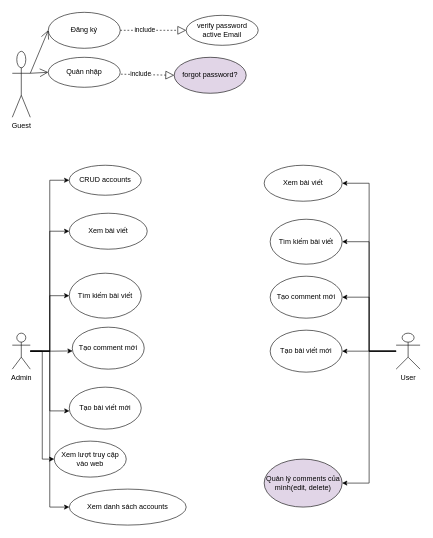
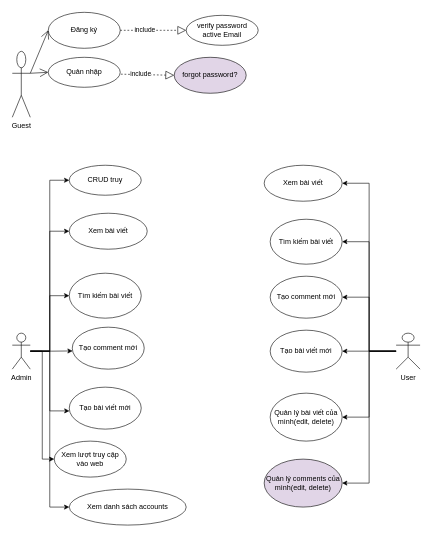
  <mxCell id="0" />
  <mxCell id="1" parent="0" />
  <mxCell id="2" value="Guest" style="shape=umlActor;verticalLabelPosition=bottom;verticalAlign=top;html=1;outlineConnect=0;" parent="1" vertex="1"><mxGeometry x="20" y="85" width="30" height="110" as="geometry" /></mxCell>
  <mxCell id="3" value="Đăng ký" style="ellipse;whiteSpace=wrap;html=1;" parent="1" vertex="1"><mxGeometry x="80" y="20" width="120" height="60" as="geometry" /></mxCell>
  <mxCell id="4" value="Quản nhập" style="ellipse;whiteSpace=wrap;html=1;" parent="1" vertex="1"><mxGeometry x="80" y="95" width="120" height="50" as="geometry" /></mxCell>
  <mxCell id="5" value="Tạo bài viết mới" style="ellipse;whiteSpace=wrap;html=1;" parent="1" vertex="1"><mxGeometry x="115" y="645" width="120" height="70" as="geometry" /></mxCell>
  <mxCell id="6" style="edgeStyle=orthogonalEdgeStyle;rounded=0;orthogonalLoop=1;jettySize=auto;html=1;entryX=1;entryY=0.5;entryDx=0;entryDy=0;" edge="1" parent="1" source="12" target="39"><mxGeometry relative="1" as="geometry" /></mxCell>
  <mxCell id="7" style="edgeStyle=orthogonalEdgeStyle;rounded=0;orthogonalLoop=1;jettySize=auto;html=1;entryX=1;entryY=0.5;entryDx=0;entryDy=0;" edge="1" parent="1" source="12" target="40"><mxGeometry relative="1" as="geometry" /></mxCell>
  <mxCell id="8" style="edgeStyle=orthogonalEdgeStyle;rounded=0;orthogonalLoop=1;jettySize=auto;html=1;entryX=1;entryY=0.5;entryDx=0;entryDy=0;" edge="1" parent="1" source="12" target="38"><mxGeometry relative="1" as="geometry" /></mxCell>
  <mxCell id="9" style="edgeStyle=orthogonalEdgeStyle;rounded=0;orthogonalLoop=1;jettySize=auto;html=1;" edge="1" parent="1" source="12" target="37"><mxGeometry relative="1" as="geometry" /></mxCell>
+ <mxCell id="10" style="edgeStyle=orthogonalEdgeStyle;rounded=0;orthogonalLoop=1;jettySize=auto;html=1;entryX=1;entryY=0.5;entryDx=0;entryDy=0;" edge="1" parent="1" source="12" target="14"><mxGeometry relative="1" as="geometry" /></mxCell>
  <mxCell id="11" style="edgeStyle=orthogonalEdgeStyle;rounded=0;orthogonalLoop=1;jettySize=auto;html=1;entryX=1;entryY=0.5;entryDx=0;entryDy=0;" edge="1" parent="1" source="12" target="15"><mxGeometry relative="1" as="geometry" /></mxCell>
  <mxCell id="12" value="User" style="shape=umlActor;verticalLabelPosition=bottom;verticalAlign=top;html=1;outlineConnect=0;" parent="1" vertex="1"><mxGeometry x="660" y="555" width="40" height="60" as="geometry" /></mxCell>
  <mxCell id="13" value="Tạo comment mới" style="ellipse;whiteSpace=wrap;html=1;" parent="1" vertex="1"><mxGeometry x="120" y="545" width="120" height="70" as="geometry" /></mxCell>
+ <mxCell id="14" value="Quản lý bài viết của mình(edit, delete)" style="ellipse;whiteSpace=wrap;html=1;" parent="1" vertex="1"><mxGeometry x="450" y="655" width="120" height="80" as="geometry" /></mxCell>
  <mxCell id="15" value="Quản lý comments của mình(edit, delete)" style="ellipse;whiteSpace=wrap;html=1;fillColor=#e1d5e7;" parent="1" vertex="1"><mxGeometry x="440" y="765" width="130" height="80" as="geometry" /></mxCell>
  <mxCell id="16" style="edgeStyle=orthogonalEdgeStyle;rounded=0;orthogonalLoop=1;jettySize=auto;html=1;entryX=0;entryY=0.5;entryDx=0;entryDy=0;" edge="1" parent="1" source="23" target="24"><mxGeometry relative="1" as="geometry" /></mxCell>
  <mxCell id="17" style="edgeStyle=orthogonalEdgeStyle;rounded=0;orthogonalLoop=1;jettySize=auto;html=1;entryX=0;entryY=0.5;entryDx=0;entryDy=0;" edge="1" parent="1" source="23" target="26"><mxGeometry relative="1" as="geometry" /></mxCell>
  <mxCell id="18" style="edgeStyle=orthogonalEdgeStyle;rounded=0;orthogonalLoop=1;jettySize=auto;html=1;entryX=0;entryY=0.5;entryDx=0;entryDy=0;" edge="1" parent="1" source="23" target="27"><mxGeometry relative="1" as="geometry" /></mxCell>
  <mxCell id="19" style="edgeStyle=orthogonalEdgeStyle;rounded=0;orthogonalLoop=1;jettySize=auto;html=1;entryX=0.005;entryY=0.566;entryDx=0;entryDy=0;entryPerimeter=0;" edge="1" parent="1" source="23" target="13"><mxGeometry relative="1" as="geometry" /></mxCell>
  <mxCell id="20" style="edgeStyle=orthogonalEdgeStyle;rounded=0;orthogonalLoop=1;jettySize=auto;html=1;entryX=0.002;entryY=0.566;entryDx=0;entryDy=0;entryPerimeter=0;" edge="1" parent="1" source="23" target="5"><mxGeometry relative="1" as="geometry" /></mxCell>
  <mxCell id="21" style="edgeStyle=orthogonalEdgeStyle;rounded=0;orthogonalLoop=1;jettySize=auto;html=1;entryX=0;entryY=0.5;entryDx=0;entryDy=0;" edge="1" parent="1" source="23" target="28"><mxGeometry relative="1" as="geometry" /></mxCell>
  <mxCell id="22" style="edgeStyle=orthogonalEdgeStyle;rounded=0;orthogonalLoop=1;jettySize=auto;html=1;entryX=0;entryY=0.5;entryDx=0;entryDy=0;" edge="1" parent="1" source="23" target="25"><mxGeometry relative="1" as="geometry" /></mxCell>
  <mxCell id="23" value="Admin" style="shape=umlActor;verticalLabelPosition=bottom;verticalAlign=top;html=1;outlineConnect=0;" parent="1" vertex="1"><mxGeometry x="20" y="555" width="30" height="60" as="geometry" /></mxCell>
- <mxCell id="24" value="CRUD accounts" style="ellipse;whiteSpace=wrap;html=1;" parent="1" vertex="1"><mxGeometry x="115" y="275" width="120" height="50" as="geometry" /></mxCell>
+ <mxCell id="24" value="CRUD truy" style="ellipse;whiteSpace=wrap;html=1;" parent="1" vertex="1"><mxGeometry x="115" y="275" width="120" height="50" as="geometry" /></mxCell>
  <mxCell id="25" value="Xem danh sách accounts" style="ellipse;whiteSpace=wrap;html=1;" parent="1" vertex="1"><mxGeometry x="115" y="815" width="195" height="60" as="geometry" /></mxCell>
  <mxCell id="26" value="Xem bài viết" style="ellipse;whiteSpace=wrap;html=1;" parent="1" vertex="1"><mxGeometry x="115" y="355" width="130" height="60" as="geometry" /></mxCell>
  <mxCell id="27" value="Tìm kiếm bài viết" style="ellipse;whiteSpace=wrap;html=1;" parent="1" vertex="1"><mxGeometry x="115" y="455" width="120" height="75" as="geometry" /></mxCell>
  <mxCell id="28" value="Xem lượt truy cập vào web" style="ellipse;whiteSpace=wrap;html=1;" parent="1" vertex="1"><mxGeometry x="90" y="735" width="120" height="60" as="geometry" /></mxCell>
  <mxCell id="29" value="verify password&lt;br&gt;active Email" style="ellipse;whiteSpace=wrap;html=1;" parent="1" vertex="1"><mxGeometry x="310" y="25" width="120" height="50" as="geometry" /></mxCell>
  <mxCell id="30" value="" style="endArrow=block;dashed=1;endFill=0;endSize=12;html=1;entryX=0;entryY=0.5;entryDx=0;entryDy=0;exitX=1;exitY=0.5;exitDx=0;exitDy=0;" parent="1" source="3" target="29" edge="1"><mxGeometry width="160" relative="1" as="geometry"><mxPoint x="260" y="245" as="sourcePoint" /><mxPoint x="300" y="245" as="targetPoint" /></mxGeometry></mxCell>
  <mxCell id="31" value="include" style="edgeLabel;html=1;align=center;verticalAlign=middle;resizable=0;points=[];" parent="30" vertex="1" connectable="0"><mxGeometry x="-0.275" y="1" relative="1" as="geometry"><mxPoint as="offset" /></mxGeometry></mxCell>
  <mxCell id="32" value="forgot password?" style="ellipse;whiteSpace=wrap;html=1;fillColor=#e1d5e7;" parent="1" vertex="1"><mxGeometry x="290" y="95" width="120" height="60" as="geometry" /></mxCell>
  <mxCell id="33" value="" style="endArrow=block;dashed=1;endFill=0;endSize=12;html=1;entryX=0;entryY=0.5;entryDx=0;entryDy=0;exitX=1.009;exitY=0.563;exitDx=0;exitDy=0;exitPerimeter=0;" parent="1" source="4" target="32" edge="1"><mxGeometry width="160" relative="1" as="geometry"><mxPoint x="199.996" y="356.716" as="sourcePoint" /><mxPoint x="257.57" y="555" as="targetPoint" /></mxGeometry></mxCell>
  <mxCell id="34" value="include" style="edgeLabel;html=1;align=center;verticalAlign=middle;resizable=0;points=[];" parent="33" vertex="1" connectable="0"><mxGeometry x="-0.275" y="1" relative="1" as="geometry"><mxPoint as="offset" /></mxGeometry></mxCell>
  <mxCell id="35" value="" style="endArrow=open;endFill=1;endSize=12;html=1;entryX=0;entryY=0.5;entryDx=0;entryDy=0;exitX=1;exitY=0.333;exitDx=0;exitDy=0;exitPerimeter=0;" parent="1" source="2" target="3" edge="1"><mxGeometry width="160" relative="1" as="geometry"><mxPoint x="0" y="315" as="sourcePoint" /><mxPoint x="160" y="315" as="targetPoint" /></mxGeometry></mxCell>
  <mxCell id="36" value="" style="endArrow=open;endFill=1;endSize=12;html=1;exitX=1;exitY=0.333;exitDx=0;exitDy=0;exitPerimeter=0;entryX=0;entryY=0.5;entryDx=0;entryDy=0;" parent="1" source="2" target="4" edge="1"><mxGeometry width="160" relative="1" as="geometry"><mxPoint x="60" y="355" as="sourcePoint" /><mxPoint x="220" y="355" as="targetPoint" /></mxGeometry></mxCell>
  <mxCell id="37" value="Tạo bài viết mới" style="ellipse;whiteSpace=wrap;html=1;" vertex="1" parent="1"><mxGeometry x="450" y="550" width="120" height="70" as="geometry" /></mxCell>
  <mxCell id="38" value="Tạo comment mới" style="ellipse;whiteSpace=wrap;html=1;" vertex="1" parent="1"><mxGeometry x="450" y="460" width="120" height="70" as="geometry" /></mxCell>
  <mxCell id="39" value="Xem bài viết" style="ellipse;whiteSpace=wrap;html=1;" vertex="1" parent="1"><mxGeometry x="440" y="275" width="130" height="60" as="geometry" /></mxCell>
  <mxCell id="40" value="Tìm kiếm bài viết" style="ellipse;whiteSpace=wrap;html=1;" vertex="1" parent="1"><mxGeometry x="450" y="365" width="120" height="75" as="geometry" /></mxCell>
